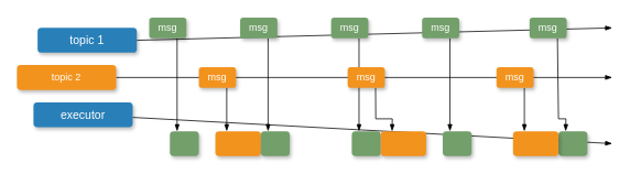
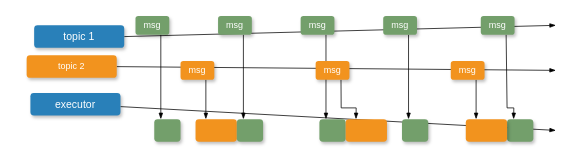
  <mxCell id="0" />
  <mxCell id="1" parent="0" />
  <mxCell id="2" style="edgeStyle=none;shape=connector;rounded=0;orthogonalLoop=1;jettySize=auto;html=1;entryX=0.25;entryY=0;entryDx=0;entryDy=0;strokeColor=default;align=center;verticalAlign=middle;fontFamily=Helvetica;fontSize=11;fontColor=default;labelBackgroundColor=default;endArrow=blockThin;endFill=1;exitX=0.75;exitY=1;exitDx=0;exitDy=0;" edge="1" parent="1" source="18" target="19"><mxGeometry relative="1" as="geometry" /></mxCell>
  <mxCell id="3" style="edgeStyle=none;shape=connector;rounded=0;orthogonalLoop=1;jettySize=auto;html=1;exitX=1;exitY=0.5;exitDx=0;exitDy=0;strokeColor=default;align=center;verticalAlign=middle;fontFamily=Helvetica;fontSize=11;fontColor=default;labelBackgroundColor=default;endArrow=blockThin;endFill=1;" edge="1" parent="1" source="4"><mxGeometry relative="1" as="geometry"><mxPoint x="740" y="33" as="targetPoint" /></mxGeometry></mxCell>
  <mxCell id="4" value="topic 1" style="rounded=1;whiteSpace=wrap;html=1;strokeColor=none;strokeWidth=1;fillColor=#2980B9;fontSize=14;fontColor=#FFFFFF;align=center;gradientColor=none;gradientDirection=east;verticalAlign=middle;shadow=1;labelBackgroundColor=none;" parent="1" vertex="1"><mxGeometry x="45" y="33" width="120" height="30" as="geometry" /></mxCell>
  <mxCell id="5" style="edgeStyle=none;shape=connector;rounded=0;orthogonalLoop=1;jettySize=auto;html=1;exitX=1;exitY=0.5;exitDx=0;exitDy=0;strokeColor=default;align=center;verticalAlign=middle;fontFamily=Helvetica;fontSize=11;fontColor=default;labelBackgroundColor=default;endArrow=blockThin;endFill=1;" edge="1" parent="1" source="6"><mxGeometry relative="1" as="geometry"><mxPoint x="740" y="93" as="targetPoint" /></mxGeometry></mxCell>
- <mxCell id="6" value="topic 2" style="rounded=1;whiteSpace=wrap;html=1;strokeColor=none;strokeWidth=1;fillColor=#F2931E;fontSize=12;fontColor=#FFFFFF;align=center;gradientColor=none;gradientDirection=east;verticalAlign=middle;shadow=1;labelBackgroundColor=none;fontFamily=Helvetica;" vertex="1" parent="1"><mxGeometry x="20" y="78" width="120" height="30" as="geometry" /></mxCell>
+ <mxCell id="6" value="topic 2" style="rounded=1;whiteSpace=wrap;html=1;strokeColor=none;strokeWidth=1;fillColor=#F2931E;fontSize=12;fontColor=#FFFFFF;align=center;gradientColor=none;gradientDirection=east;verticalAlign=middle;shadow=1;labelBackgroundColor=none;fontFamily=Helvetica;" vertex="1" parent="1"><mxGeometry x="35" y="73" width="120" height="30" as="geometry" /></mxCell>
  <mxCell id="7" style="edgeStyle=none;shape=connector;rounded=0;orthogonalLoop=1;jettySize=auto;html=1;entryX=0.25;entryY=0;entryDx=0;entryDy=0;strokeColor=default;align=center;verticalAlign=middle;fontFamily=Helvetica;fontSize=11;fontColor=default;labelBackgroundColor=default;endArrow=blockThin;endFill=1;exitX=0.75;exitY=1;exitDx=0;exitDy=0;" edge="1" parent="1" source="8" target="13"><mxGeometry relative="1" as="geometry" /></mxCell>
  <mxCell id="8" value="msg" style="rounded=1;whiteSpace=wrap;html=1;strokeColor=none;strokeWidth=1;fillColor=#739F6B;fontSize=12;fontColor=#FFFFFF;align=center;gradientColor=none;gradientDirection=east;verticalAlign=middle;shadow=1;labelBackgroundColor=none;" vertex="1" parent="1"><mxGeometry x="180" y="20.5" width="45" height="25" as="geometry" /></mxCell>
  <mxCell id="9" style="edgeStyle=none;shape=connector;rounded=0;orthogonalLoop=1;jettySize=auto;html=1;entryX=0.25;entryY=0;entryDx=0;entryDy=0;strokeColor=default;align=center;verticalAlign=middle;fontFamily=Helvetica;fontSize=11;fontColor=default;labelBackgroundColor=default;endArrow=blockThin;endFill=1;exitX=0.75;exitY=1;exitDx=0;exitDy=0;" edge="1" parent="1" source="10" target="14"><mxGeometry relative="1" as="geometry" /></mxCell>
  <mxCell id="10" value="msg" style="rounded=1;whiteSpace=wrap;html=1;strokeColor=none;strokeWidth=1;fillColor=#F2931E;fontSize=12;fontColor=#FFFFFF;align=center;gradientColor=none;gradientDirection=east;verticalAlign=middle;shadow=1;labelBackgroundColor=none;" parent="1" vertex="1"><mxGeometry x="240" y="80.5" width="45" height="25" as="geometry" /></mxCell>
  <mxCell id="11" style="edgeStyle=none;shape=connector;rounded=0;orthogonalLoop=1;jettySize=auto;html=1;strokeColor=default;align=center;verticalAlign=middle;fontFamily=Helvetica;fontSize=11;fontColor=default;labelBackgroundColor=default;endArrow=blockThin;endFill=1;" edge="1" parent="1" source="12"><mxGeometry relative="1" as="geometry"><mxPoint x="740" y="173" as="targetPoint" /></mxGeometry></mxCell>
  <mxCell id="12" value="executor" style="rounded=1;whiteSpace=wrap;html=1;strokeColor=none;strokeWidth=1;fillColor=#2980B9;fontSize=14;fontColor=#FFFFFF;align=center;gradientColor=none;gradientDirection=east;verticalAlign=middle;shadow=1;labelBackgroundColor=none;" vertex="1" parent="1"><mxGeometry x="40" y="123" width="120" height="30" as="geometry" /></mxCell>
  <mxCell id="13" value="" style="rounded=1;whiteSpace=wrap;html=1;strokeColor=none;strokeWidth=1;fillColor=#739F6B;fontSize=12;fontColor=#FFFFFF;align=center;gradientColor=none;gradientDirection=east;verticalAlign=middle;shadow=1;labelBackgroundColor=none;fontFamily=Helvetica;" vertex="1" parent="1"><mxGeometry x="205" y="158" width="35" height="30" as="geometry" /></mxCell>
  <mxCell id="14" value="" style="rounded=1;whiteSpace=wrap;html=1;strokeColor=none;strokeWidth=1;fillColor=#F2931E;fontSize=12;fontColor=#FFFFFF;align=center;gradientColor=none;gradientDirection=east;verticalAlign=middle;shadow=1;labelBackgroundColor=none;fontFamily=Helvetica;" vertex="1" parent="1"><mxGeometry x="260" y="158" width="55" height="30" as="geometry" /></mxCell>
  <mxCell id="15" style="edgeStyle=none;shape=connector;rounded=0;orthogonalLoop=1;jettySize=auto;html=1;entryX=0.25;entryY=0;entryDx=0;entryDy=0;strokeColor=default;align=center;verticalAlign=middle;fontFamily=Helvetica;fontSize=11;fontColor=default;labelBackgroundColor=default;endArrow=blockThin;endFill=1;exitX=0.75;exitY=1;exitDx=0;exitDy=0;" edge="1" parent="1" source="16" target="17"><mxGeometry relative="1" as="geometry" /></mxCell>
  <mxCell id="16" value="msg" style="rounded=1;whiteSpace=wrap;html=1;strokeColor=none;strokeWidth=1;fillColor=#739F6B;fontSize=12;fontColor=#FFFFFF;align=center;gradientColor=none;gradientDirection=east;verticalAlign=middle;shadow=1;labelBackgroundColor=none;" vertex="1" parent="1"><mxGeometry x="290" y="20.5" width="45" height="25" as="geometry" /></mxCell>
  <mxCell id="17" value="" style="rounded=1;whiteSpace=wrap;html=1;strokeColor=none;strokeWidth=1;fillColor=#739F6B;fontSize=12;fontColor=#FFFFFF;align=center;gradientColor=none;gradientDirection=east;verticalAlign=middle;shadow=1;labelBackgroundColor=none;fontFamily=Helvetica;" vertex="1" parent="1"><mxGeometry x="315" y="158" width="35" height="30" as="geometry" /></mxCell>
  <mxCell id="18" value="msg" style="rounded=1;whiteSpace=wrap;html=1;strokeColor=none;strokeWidth=1;fillColor=#739F6B;fontSize=12;fontColor=#FFFFFF;align=center;gradientColor=none;gradientDirection=east;verticalAlign=middle;shadow=1;labelBackgroundColor=none;" vertex="1" parent="1"><mxGeometry x="400" y="20.5" width="45" height="25" as="geometry" /></mxCell>
  <mxCell id="19" value="" style="rounded=1;whiteSpace=wrap;html=1;strokeColor=none;strokeWidth=1;fillColor=#739F6B;fontSize=12;fontColor=#FFFFFF;align=center;gradientColor=none;gradientDirection=east;verticalAlign=middle;shadow=1;labelBackgroundColor=none;fontFamily=Helvetica;" vertex="1" parent="1"><mxGeometry x="425" y="158" width="35" height="30" as="geometry" /></mxCell>
  <mxCell id="20" style="edgeStyle=none;shape=connector;rounded=0;orthogonalLoop=1;jettySize=auto;html=1;entryX=0.25;entryY=0;entryDx=0;entryDy=0;strokeColor=default;align=center;verticalAlign=middle;fontFamily=Helvetica;fontSize=11;fontColor=default;labelBackgroundColor=default;endArrow=blockThin;endFill=1;exitX=0.75;exitY=1;exitDx=0;exitDy=0;" edge="1" parent="1" source="21" target="22"><mxGeometry relative="1" as="geometry" /></mxCell>
  <mxCell id="21" value="msg" style="rounded=1;whiteSpace=wrap;html=1;strokeColor=none;strokeWidth=1;fillColor=#739F6B;fontSize=12;fontColor=#FFFFFF;align=center;gradientColor=none;gradientDirection=east;verticalAlign=middle;shadow=1;labelBackgroundColor=none;" vertex="1" parent="1"><mxGeometry x="510" y="20.5" width="45" height="25" as="geometry" /></mxCell>
  <mxCell id="22" value="" style="rounded=1;whiteSpace=wrap;html=1;strokeColor=none;strokeWidth=1;fillColor=#739F6B;fontSize=12;fontColor=#FFFFFF;align=center;gradientColor=none;gradientDirection=east;verticalAlign=middle;shadow=1;labelBackgroundColor=none;fontFamily=Helvetica;" vertex="1" parent="1"><mxGeometry x="535" y="158" width="35" height="30" as="geometry" /></mxCell>
  <mxCell id="23" style="edgeStyle=none;shape=connector;rounded=0;orthogonalLoop=1;jettySize=auto;html=1;entryX=0.25;entryY=0;entryDx=0;entryDy=0;strokeColor=default;align=center;verticalAlign=middle;fontFamily=Helvetica;fontSize=11;fontColor=default;labelBackgroundColor=default;endArrow=blockThin;endFill=1;exitX=0.75;exitY=1;exitDx=0;exitDy=0;" edge="1" parent="1" source="24" target="25"><mxGeometry relative="1" as="geometry"><Array as="points"><mxPoint x="675" y="143" /><mxPoint x="684" y="143" /></Array></mxGeometry></mxCell>
  <mxCell id="24" value="msg" style="rounded=1;whiteSpace=wrap;html=1;strokeColor=none;strokeWidth=1;fillColor=#739F6B;fontSize=12;fontColor=#FFFFFF;align=center;gradientColor=none;gradientDirection=east;verticalAlign=middle;shadow=1;labelBackgroundColor=none;" vertex="1" parent="1"><mxGeometry x="640" y="20.5" width="45" height="25" as="geometry" /></mxCell>
  <mxCell id="25" value="" style="rounded=1;whiteSpace=wrap;html=1;strokeColor=none;strokeWidth=1;fillColor=#739F6B;fontSize=12;fontColor=#FFFFFF;align=center;gradientColor=none;gradientDirection=east;verticalAlign=middle;shadow=1;labelBackgroundColor=none;fontFamily=Helvetica;" vertex="1" parent="1"><mxGeometry x="675" y="158" width="35" height="30" as="geometry" /></mxCell>
  <mxCell id="26" style="edgeStyle=none;shape=connector;rounded=0;orthogonalLoop=1;jettySize=auto;html=1;entryX=0.25;entryY=0;entryDx=0;entryDy=0;strokeColor=default;align=center;verticalAlign=middle;fontFamily=Helvetica;fontSize=11;fontColor=default;labelBackgroundColor=default;endArrow=blockThin;endFill=1;exitX=0.75;exitY=1;exitDx=0;exitDy=0;" edge="1" parent="1" source="27" target="28"><mxGeometry relative="1" as="geometry"><Array as="points"><mxPoint x="454" y="143" /><mxPoint x="474" y="143" /></Array></mxGeometry></mxCell>
  <mxCell id="27" value="msg" style="rounded=1;whiteSpace=wrap;html=1;strokeColor=none;strokeWidth=1;fillColor=#F2931E;fontSize=12;fontColor=#FFFFFF;align=center;gradientColor=none;gradientDirection=east;verticalAlign=middle;shadow=1;labelBackgroundColor=none;" vertex="1" parent="1"><mxGeometry x="420" y="80.5" width="45" height="25" as="geometry" /></mxCell>
  <mxCell id="28" value="" style="rounded=1;whiteSpace=wrap;html=1;strokeColor=none;strokeWidth=1;fillColor=#F2931E;fontSize=12;fontColor=#FFFFFF;align=center;gradientColor=none;gradientDirection=east;verticalAlign=middle;shadow=1;labelBackgroundColor=none;fontFamily=Helvetica;" vertex="1" parent="1"><mxGeometry x="460" y="158" width="55" height="30" as="geometry" /></mxCell>
  <mxCell id="29" style="edgeStyle=none;shape=connector;rounded=0;orthogonalLoop=1;jettySize=auto;html=1;entryX=0.25;entryY=0;entryDx=0;entryDy=0;strokeColor=default;align=center;verticalAlign=middle;fontFamily=Helvetica;fontSize=11;fontColor=default;labelBackgroundColor=default;endArrow=blockThin;endFill=1;exitX=0.75;exitY=1;exitDx=0;exitDy=0;" edge="1" parent="1" source="30" target="31"><mxGeometry relative="1" as="geometry" /></mxCell>
  <mxCell id="30" value="msg" style="rounded=1;whiteSpace=wrap;html=1;strokeColor=none;strokeWidth=1;fillColor=#F2931E;fontSize=12;fontColor=#FFFFFF;align=center;gradientColor=none;gradientDirection=east;verticalAlign=middle;shadow=1;labelBackgroundColor=none;" vertex="1" parent="1"><mxGeometry x="600" y="80.5" width="45" height="25" as="geometry" /></mxCell>
  <mxCell id="31" value="" style="rounded=1;whiteSpace=wrap;html=1;strokeColor=none;strokeWidth=1;fillColor=#F2931E;fontSize=12;fontColor=#FFFFFF;align=center;gradientColor=none;gradientDirection=east;verticalAlign=middle;shadow=1;labelBackgroundColor=none;fontFamily=Helvetica;" vertex="1" parent="1"><mxGeometry x="620" y="158" width="55" height="30" as="geometry" /></mxCell>
